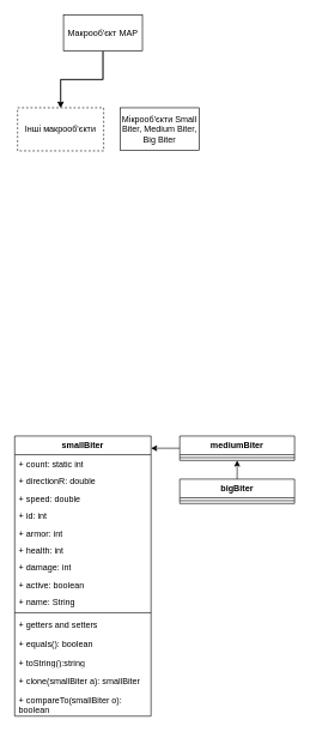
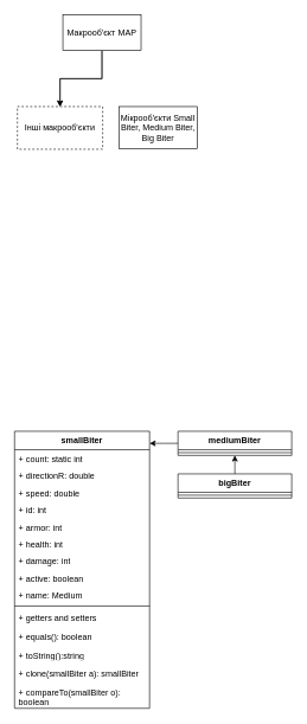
  <mxCell id="0" />
  <mxCell id="1" parent="0" />
  <mxCell id="2" value="smallBiter" style="swimlane;fontStyle=1;align=center;verticalAlign=top;childLayout=stackLayout;horizontal=1;startSize=26;horizontalStack=0;resizeParent=1;resizeParentMax=0;resizeLast=0;collapsible=1;marginBottom=0;whiteSpace=wrap;html=1;" vertex="1" parent="1"><mxGeometry x="20" y="606" width="190" height="390" as="geometry" /></mxCell>
  <mxCell id="3" value="+ count: static int" style="text;strokeColor=none;fillColor=none;align=left;verticalAlign=top;spacingLeft=4;spacingRight=4;overflow=hidden;rotatable=0;points=[[0,0.5],[1,0.5]];portConstraint=eastwest;whiteSpace=wrap;html=1;" vertex="1" parent="2"><mxGeometry y="26" width="190" height="24" as="geometry" /></mxCell>
  <mxCell id="4" value="+ directionR: double" style="text;strokeColor=none;fillColor=none;align=left;verticalAlign=top;spacingLeft=4;spacingRight=4;overflow=hidden;rotatable=0;points=[[0,0.5],[1,0.5]];portConstraint=eastwest;whiteSpace=wrap;html=1;" vertex="1" parent="2"><mxGeometry y="50" width="190" height="24" as="geometry" /></mxCell>
  <mxCell id="5" value="+ speed: double" style="text;strokeColor=none;fillColor=none;align=left;verticalAlign=top;spacingLeft=4;spacingRight=4;overflow=hidden;rotatable=0;points=[[0,0.5],[1,0.5]];portConstraint=eastwest;whiteSpace=wrap;html=1;" vertex="1" parent="2"><mxGeometry y="74" width="190" height="24" as="geometry" /></mxCell>
  <mxCell id="6" value="+ id: int" style="text;strokeColor=none;fillColor=none;align=left;verticalAlign=top;spacingLeft=4;spacingRight=4;overflow=hidden;rotatable=0;points=[[0,0.5],[1,0.5]];portConstraint=eastwest;whiteSpace=wrap;html=1;" vertex="1" parent="2"><mxGeometry y="98" width="190" height="24" as="geometry" /></mxCell>
  <mxCell id="7" value="+ armor: int" style="text;strokeColor=none;fillColor=none;align=left;verticalAlign=top;spacingLeft=4;spacingRight=4;overflow=hidden;rotatable=0;points=[[0,0.5],[1,0.5]];portConstraint=eastwest;whiteSpace=wrap;html=1;" vertex="1" parent="2"><mxGeometry y="122" width="190" height="24" as="geometry" /></mxCell>
  <mxCell id="8" value="+ health: int" style="text;strokeColor=none;fillColor=none;align=left;verticalAlign=top;spacingLeft=4;spacingRight=4;overflow=hidden;rotatable=0;points=[[0,0.5],[1,0.5]];portConstraint=eastwest;whiteSpace=wrap;html=1;" vertex="1" parent="2"><mxGeometry y="146" width="190" height="24" as="geometry" /></mxCell>
  <mxCell id="9" value="+ damage: int" style="text;strokeColor=none;fillColor=none;align=left;verticalAlign=top;spacingLeft=4;spacingRight=4;overflow=hidden;rotatable=0;points=[[0,0.5],[1,0.5]];portConstraint=eastwest;whiteSpace=wrap;html=1;" vertex="1" parent="2"><mxGeometry y="170" width="190" height="24" as="geometry" /></mxCell>
  <mxCell id="10" value="+ active: boolean" style="text;strokeColor=none;fillColor=none;align=left;verticalAlign=top;spacingLeft=4;spacingRight=4;overflow=hidden;rotatable=0;points=[[0,0.5],[1,0.5]];portConstraint=eastwest;whiteSpace=wrap;html=1;" vertex="1" parent="2"><mxGeometry y="194" width="190" height="24" as="geometry" /></mxCell>
- <mxCell id="11" value="+ name: String" style="text;strokeColor=none;fillColor=none;align=left;verticalAlign=top;spacingLeft=4;spacingRight=4;overflow=hidden;rotatable=0;points=[[0,0.5],[1,0.5]];portConstraint=eastwest;whiteSpace=wrap;html=1;" vertex="1" parent="2"><mxGeometry y="218" width="190" height="24" as="geometry" /></mxCell>
+ <mxCell id="11" value="+ name: Medium" style="text;strokeColor=none;fillColor=none;align=left;verticalAlign=top;spacingLeft=4;spacingRight=4;overflow=hidden;rotatable=0;points=[[0,0.5],[1,0.5]];portConstraint=eastwest;whiteSpace=wrap;html=1;" vertex="1" parent="2"><mxGeometry y="218" width="190" height="24" as="geometry" /></mxCell>
  <mxCell id="12" value="" style="line;strokeWidth=1;fillColor=none;align=left;verticalAlign=middle;spacingTop=-1;spacingLeft=3;spacingRight=3;rotatable=0;labelPosition=right;points=[];portConstraint=eastwest;strokeColor=inherit;" vertex="1" parent="2"><mxGeometry y="242" width="190" height="8" as="geometry" /></mxCell>
  <mxCell id="13" value="+ getters and setters&lt;br&gt;" style="text;strokeColor=none;fillColor=none;align=left;verticalAlign=top;spacingLeft=4;spacingRight=4;overflow=hidden;rotatable=0;points=[[0,0.5],[1,0.5]];portConstraint=eastwest;whiteSpace=wrap;html=1;" vertex="1" parent="2"><mxGeometry y="250" width="190" height="26" as="geometry" /></mxCell>
  <mxCell id="14" value="+ equals(): boolean" style="text;strokeColor=none;fillColor=none;align=left;verticalAlign=top;spacingLeft=4;spacingRight=4;overflow=hidden;rotatable=0;points=[[0,0.5],[1,0.5]];portConstraint=eastwest;whiteSpace=wrap;html=1;" vertex="1" parent="2"><mxGeometry y="276" width="190" height="26" as="geometry" /></mxCell>
  <mxCell id="15" value="+ toString():string" style="text;strokeColor=none;fillColor=none;align=left;verticalAlign=top;spacingLeft=4;spacingRight=4;overflow=hidden;rotatable=0;points=[[0,0.5],[1,0.5]];portConstraint=eastwest;whiteSpace=wrap;html=1;" vertex="1" parent="2"><mxGeometry y="302" width="190" height="26" as="geometry" /></mxCell>
  <mxCell id="16" value="+ clone(smallBiter a): smallBiter" style="text;strokeColor=none;fillColor=none;align=left;verticalAlign=top;spacingLeft=4;spacingRight=4;overflow=hidden;rotatable=0;points=[[0,0.5],[1,0.5]];portConstraint=eastwest;whiteSpace=wrap;html=1;" vertex="1" parent="2"><mxGeometry y="328" width="190" height="26" as="geometry" /></mxCell>
  <mxCell id="17" value="+ compareTo(smallBiter o): boolean" style="text;strokeColor=none;fillColor=none;align=left;verticalAlign=top;spacingLeft=4;spacingRight=4;overflow=hidden;rotatable=0;points=[[0,0.5],[1,0.5]];portConstraint=eastwest;whiteSpace=wrap;html=1;" vertex="1" parent="2"><mxGeometry y="354" width="190" height="36" as="geometry" /></mxCell>
  <mxCell id="18" value="" style="edgeStyle=orthogonalEdgeStyle;rounded=0;orthogonalLoop=1;jettySize=auto;html=1;" edge="1" parent="1" source="19"><mxGeometry relative="1" as="geometry"><mxPoint x="210" y="623" as="targetPoint" /></mxGeometry></mxCell>
  <mxCell id="19" value="mediumBiter" style="swimlane;fontStyle=1;align=center;verticalAlign=top;childLayout=stackLayout;horizontal=1;startSize=26;horizontalStack=0;resizeParent=1;resizeParentMax=0;resizeLast=0;collapsible=1;marginBottom=0;whiteSpace=wrap;html=1;" vertex="1" parent="1"><mxGeometry x="250" y="606" width="160" height="34" as="geometry" /></mxCell>
  <mxCell id="20" value="" style="line;strokeWidth=1;fillColor=none;align=left;verticalAlign=middle;spacingTop=-1;spacingLeft=3;spacingRight=3;rotatable=0;labelPosition=right;points=[];portConstraint=eastwest;strokeColor=inherit;" vertex="1" parent="19"><mxGeometry y="26" width="160" height="8" as="geometry" /></mxCell>
  <mxCell id="21" style="edgeStyle=orthogonalEdgeStyle;rounded=0;orthogonalLoop=1;jettySize=auto;html=1;exitX=0.5;exitY=0;exitDx=0;exitDy=0;entryX=0.5;entryY=1;entryDx=0;entryDy=0;" edge="1" parent="1" source="22" target="19"><mxGeometry relative="1" as="geometry" /></mxCell>
  <mxCell id="22" value="bigBiter" style="swimlane;fontStyle=1;align=center;verticalAlign=top;childLayout=stackLayout;horizontal=1;startSize=26;horizontalStack=0;resizeParent=1;resizeParentMax=0;resizeLast=0;collapsible=1;marginBottom=0;whiteSpace=wrap;html=1;" vertex="1" parent="1"><mxGeometry x="250" y="666" width="160" height="34" as="geometry" /></mxCell>
  <mxCell id="23" value="" style="line;strokeWidth=1;fillColor=none;align=left;verticalAlign=middle;spacingTop=-1;spacingLeft=3;spacingRight=3;rotatable=0;labelPosition=right;points=[];portConstraint=eastwest;strokeColor=inherit;" vertex="1" parent="22"><mxGeometry y="26" width="160" height="8" as="geometry" /></mxCell>
  <mxCell id="24" value="" style="edgeStyle=orthogonalEdgeStyle;rounded=0;orthogonalLoop=1;jettySize=auto;html=1;" edge="1" parent="1" source="26" target="27"><mxGeometry relative="1" as="geometry" /></mxCell>
  <mxCell id="25" value="" style="edgeStyle=elbowEdgeStyle;rounded=0;orthogonalLoop=1;jettySize=auto;html=1;elbow=vertical;" edge="1" parent="1" source="26" target="27"><mxGeometry relative="1" as="geometry" /></mxCell>
  <mxCell id="26" value="Макрооб'єкт MAP" style="html=1;whiteSpace=wrap;" vertex="1" parent="1"><mxGeometry x="88" y="20" width="110" height="50" as="geometry" /></mxCell>
  <mxCell id="27" value="Інші макрооб'єкти" style="whiteSpace=wrap;html=1;dashed=1;" vertex="1" parent="1"><mxGeometry x="24" y="149" width="120" height="60" as="geometry" /></mxCell>
  <mxCell id="28" value="Мікрооб'єкти Small Biter, Medium Biter, Big Biter" style="html=1;whiteSpace=wrap;" vertex="1" parent="1"><mxGeometry x="167" y="149" width="110" height="59" as="geometry" /></mxCell>
